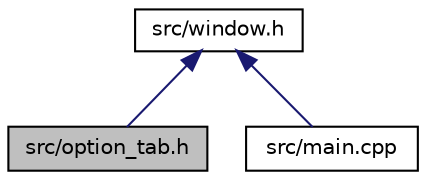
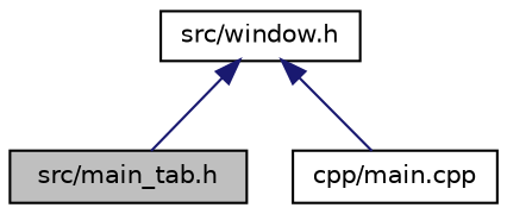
  digraph {
    node [color=black fillcolor=white fontname=Helvetica fontsize=10 shape=record style=filled]
    edge [color=midnightblue dir=back fontname=Helvetica fontsize=10 labelfontname=Helvetica labelfontsize=10 style=solid]
-   n1 [fillcolor=grey75 fontcolor=black height=0.2 label="src/option_tab.h" width=0.4]
+   n1 [fillcolor=grey75 fontcolor=black height=0.2 label="src/main_tab.h" width=0.4]
    n2 [height=0.2 label="src/window.h" width=0.4]
-   n3 [height=0.2 label="src/main.cpp" width=0.4]
+   n3 [height=0.2 label="cpp/main.cpp" width=0.4]
    n2 -> n1
    n2 -> n3
  }
